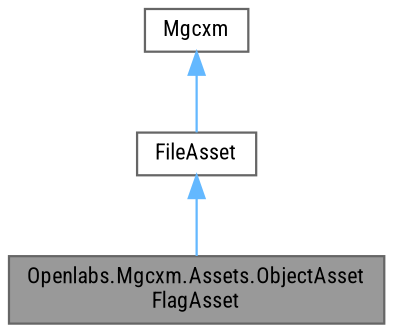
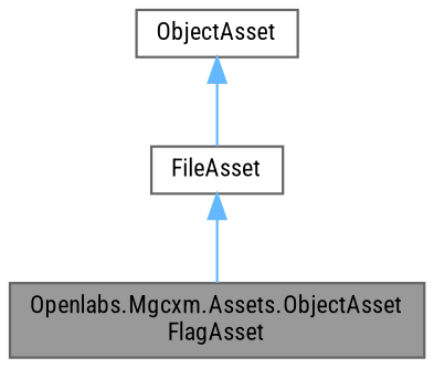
  digraph {
    fontname="Roboto Condensed"
    node [color=gray40 fillcolor=white fontname="Roboto Condensed" fontsize=10 shape=box style=filled]
    edge [color=steelblue1 dir=back fontname="Roboto Condensed" fontsize=10 labelfontname=Helvetica labelfontsize=10 style=solid]
    n1 [fillcolor=grey60 fontcolor=black height=0.2 label="Openlabs.Mgcxm.Assets.ObjectAsset\lFlagAsset" width=0.4]
    n2 [height=0.2 label=FileAsset width=0.4]
-   n3 [height=0.2 label=Mgcxm width=0.4]
+   n3 [height=0.2 label=ObjectAsset width=0.4]
    n2 -> n1
    n3 -> n2
  }
